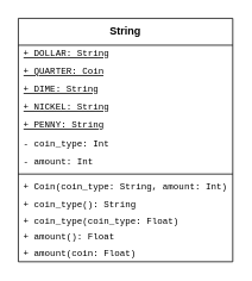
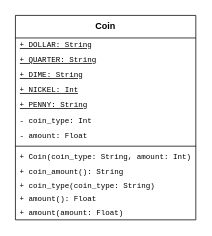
  <mxCell id="0" />
  <mxCell id="1" parent="0" />
- <mxCell id="2" value="String" style="swimlane;fontStyle=1;align=center;verticalAlign=top;childLayout=stackLayout;horizontal=1;startSize=30;horizontalStack=0;resizeParent=1;resizeParentMax=0;resizeLast=0;collapsible=0;marginBottom=0;whiteSpace=wrap;html=1;" parent="1" vertex="1"><mxGeometry x="20" y="20" width="240" height="272" as="geometry" /></mxCell>
+ <mxCell id="2" value="Coin" style="swimlane;fontStyle=1;align=center;verticalAlign=top;childLayout=stackLayout;horizontal=1;startSize=30;horizontalStack=0;resizeParent=1;resizeParentMax=0;resizeLast=0;collapsible=0;marginBottom=0;whiteSpace=wrap;html=1;" parent="1" vertex="1"><mxGeometry x="20" y="20" width="240" height="272" as="geometry" /></mxCell>
  <mxCell id="3" value="+ DOLLAR: String" style="text;strokeColor=none;fillColor=none;align=left;verticalAlign=middle;spacingLeft=4;spacingRight=4;overflow=hidden;rotatable=0;points=[[0,0.5],[1,0.5]];portConstraint=eastwest;whiteSpace=wrap;html=1;fontSize=10;fontFamily=Courier New;fontStyle=4" parent="2" vertex="1"><mxGeometry y="30" width="240" height="20" as="geometry" /></mxCell>
- <mxCell id="4" value="+ QUARTER: Coin" style="text;strokeColor=none;fillColor=none;align=left;verticalAlign=middle;spacingLeft=4;spacingRight=4;overflow=hidden;rotatable=0;points=[[0,0.5],[1,0.5]];portConstraint=eastwest;whiteSpace=wrap;html=1;fontSize=10;fontFamily=Courier New;fontStyle=4" parent="2" vertex="1"><mxGeometry y="50" width="240" height="20" as="geometry" /></mxCell>
+ <mxCell id="4" value="+ QUARTER: String" style="text;strokeColor=none;fillColor=none;align=left;verticalAlign=middle;spacingLeft=4;spacingRight=4;overflow=hidden;rotatable=0;points=[[0,0.5],[1,0.5]];portConstraint=eastwest;whiteSpace=wrap;html=1;fontSize=10;fontFamily=Courier New;fontStyle=4" parent="2" vertex="1"><mxGeometry y="50" width="240" height="20" as="geometry" /></mxCell>
  <mxCell id="5" value="+ DIME: String" style="text;strokeColor=none;fillColor=none;align=left;verticalAlign=middle;spacingLeft=4;spacingRight=4;overflow=hidden;rotatable=0;points=[[0,0.5],[1,0.5]];portConstraint=eastwest;whiteSpace=wrap;html=1;fontSize=10;fontFamily=Courier New;fontStyle=4" parent="2" vertex="1"><mxGeometry y="70" width="240" height="20" as="geometry" /></mxCell>
- <mxCell id="6" value="+ NICKEL: String" style="text;strokeColor=none;fillColor=none;align=left;verticalAlign=middle;spacingLeft=4;spacingRight=4;overflow=hidden;rotatable=0;points=[[0,0.5],[1,0.5]];portConstraint=eastwest;whiteSpace=wrap;html=1;fontSize=10;fontFamily=Courier New;fontStyle=4" parent="2" vertex="1"><mxGeometry y="90" width="240" height="20" as="geometry" /></mxCell>
+ <mxCell id="6" value="+ NICKEL: Int" style="text;strokeColor=none;fillColor=none;align=left;verticalAlign=middle;spacingLeft=4;spacingRight=4;overflow=hidden;rotatable=0;points=[[0,0.5],[1,0.5]];portConstraint=eastwest;whiteSpace=wrap;html=1;fontSize=10;fontFamily=Courier New;fontStyle=4" parent="2" vertex="1"><mxGeometry y="90" width="240" height="20" as="geometry" /></mxCell>
  <mxCell id="7" value="+ PENNY: String" style="text;strokeColor=none;fillColor=none;align=left;verticalAlign=middle;spacingLeft=4;spacingRight=4;overflow=hidden;rotatable=0;points=[[0,0.5],[1,0.5]];portConstraint=eastwest;whiteSpace=wrap;html=1;fontSize=10;fontFamily=Courier New;fontStyle=4" parent="2" vertex="1"><mxGeometry y="110" width="240" height="20" as="geometry" /></mxCell>
  <mxCell id="8" value="- coin_type: Int" style="text;strokeColor=none;fillColor=none;align=left;verticalAlign=middle;spacingLeft=4;spacingRight=4;overflow=hidden;rotatable=0;points=[[0,0.5],[1,0.5]];portConstraint=eastwest;whiteSpace=wrap;html=1;fontSize=10;fontFamily=Courier New;" parent="2" vertex="1"><mxGeometry y="130" width="240" height="20" as="geometry" /></mxCell>
- <mxCell id="9" value="- amount: Int" style="text;strokeColor=none;fillColor=none;align=left;verticalAlign=middle;spacingLeft=4;spacingRight=4;overflow=hidden;rotatable=0;points=[[0,0.5],[1,0.5]];portConstraint=eastwest;whiteSpace=wrap;html=1;fontSize=10;fontFamily=Courier New;" parent="2" vertex="1"><mxGeometry y="150" width="240" height="20" as="geometry" /></mxCell>
+ <mxCell id="9" value="- amount: Float" style="text;strokeColor=none;fillColor=none;align=left;verticalAlign=middle;spacingLeft=4;spacingRight=4;overflow=hidden;rotatable=0;points=[[0,0.5],[1,0.5]];portConstraint=eastwest;whiteSpace=wrap;html=1;fontSize=10;fontFamily=Courier New;" parent="2" vertex="1"><mxGeometry y="150" width="240" height="20" as="geometry" /></mxCell>
  <mxCell id="10" value="" style="line;strokeWidth=1;fillColor=none;align=left;verticalAlign=middle;spacingTop=-1;spacingLeft=3;spacingRight=3;rotatable=0;labelPosition=right;points=[];portConstraint=eastwest;strokeColor=inherit;" parent="2" vertex="1"><mxGeometry y="170" width="240" height="8" as="geometry" /></mxCell>
  <mxCell id="11" value="+ Coin(coin_type: String, amount: Int)" style="text;strokeColor=none;fillColor=none;align=left;verticalAlign=middle;spacingLeft=4;spacingRight=4;overflow=hidden;rotatable=0;points=[[0,0.5],[1,0.5]];portConstraint=eastwest;whiteSpace=wrap;html=1;fontSize=10;fontFamily=Courier New;" parent="2" vertex="1"><mxGeometry y="178" width="240" height="22" as="geometry" /></mxCell>
- <mxCell id="12" value="+ coin_type(&lt;span style=&quot;background-color: initial; font-size: 10px;&quot;&gt;): String&lt;/span&gt;" style="text;strokeColor=none;fillColor=none;align=left;verticalAlign=middle;spacingLeft=4;spacingRight=4;overflow=hidden;rotatable=0;points=[[0,0.5],[1,0.5]];portConstraint=eastwest;whiteSpace=wrap;html=1;fontSize=10;fontFamily=Courier New;" parent="2" vertex="1"><mxGeometry y="200" width="240" height="18" as="geometry" /></mxCell>
- <mxCell id="13" value="+ coin_type(coin_type: Float&lt;span style=&quot;background-color: initial; font-size: 10px;&quot;&gt;)&lt;/span&gt;" style="text;strokeColor=none;fillColor=none;align=left;verticalAlign=middle;spacingLeft=4;spacingRight=4;overflow=hidden;rotatable=0;points=[[0,0.5],[1,0.5]];portConstraint=eastwest;whiteSpace=wrap;html=1;fontSize=10;fontFamily=Courier New;" parent="2" vertex="1"><mxGeometry y="218" width="240" height="18" as="geometry" /></mxCell>
+ <mxCell id="12" value="+ coin_amount(&lt;span style=&quot;background-color: initial; font-size: 10px;&quot;&gt;): String&lt;/span&gt;" style="text;strokeColor=none;fillColor=none;align=left;verticalAlign=middle;spacingLeft=4;spacingRight=4;overflow=hidden;rotatable=0;points=[[0,0.5],[1,0.5]];portConstraint=eastwest;whiteSpace=wrap;html=1;fontSize=10;fontFamily=Courier New;" parent="2" vertex="1"><mxGeometry y="200" width="240" height="18" as="geometry" /></mxCell>
+ <mxCell id="13" value="+ coin_type(coin_type: String&lt;span style=&quot;background-color: initial; font-size: 10px;&quot;&gt;)&lt;/span&gt;" style="text;strokeColor=none;fillColor=none;align=left;verticalAlign=middle;spacingLeft=4;spacingRight=4;overflow=hidden;rotatable=0;points=[[0,0.5],[1,0.5]];portConstraint=eastwest;whiteSpace=wrap;html=1;fontSize=10;fontFamily=Courier New;" parent="2" vertex="1"><mxGeometry y="218" width="240" height="18" as="geometry" /></mxCell>
  <mxCell id="14" value="+ amount(&lt;span style=&quot;background-color: initial; font-size: 10px;&quot;&gt;):&amp;nbsp;&lt;/span&gt;Float" style="text;strokeColor=none;fillColor=none;align=left;verticalAlign=middle;spacingLeft=4;spacingRight=4;overflow=hidden;rotatable=0;points=[[0,0.5],[1,0.5]];portConstraint=eastwest;whiteSpace=wrap;html=1;fontSize=10;fontFamily=Courier New;" parent="2" vertex="1"><mxGeometry y="236" width="240" height="18" as="geometry" /></mxCell>
- <mxCell id="15" value="+ amount(coin: Float)" style="text;strokeColor=none;fillColor=none;align=left;verticalAlign=middle;spacingLeft=4;spacingRight=4;overflow=hidden;rotatable=0;points=[[0,0.5],[1,0.5]];portConstraint=eastwest;whiteSpace=wrap;html=1;fontSize=10;fontFamily=Courier New;" parent="2" vertex="1"><mxGeometry y="254" width="240" height="18" as="geometry" /></mxCell>
+ <mxCell id="15" value="+ amount(amount: Float)" style="text;strokeColor=none;fillColor=none;align=left;verticalAlign=middle;spacingLeft=4;spacingRight=4;overflow=hidden;rotatable=0;points=[[0,0.5],[1,0.5]];portConstraint=eastwest;whiteSpace=wrap;html=1;fontSize=10;fontFamily=Courier New;" parent="2" vertex="1"><mxGeometry y="254" width="240" height="18" as="geometry" /></mxCell>
